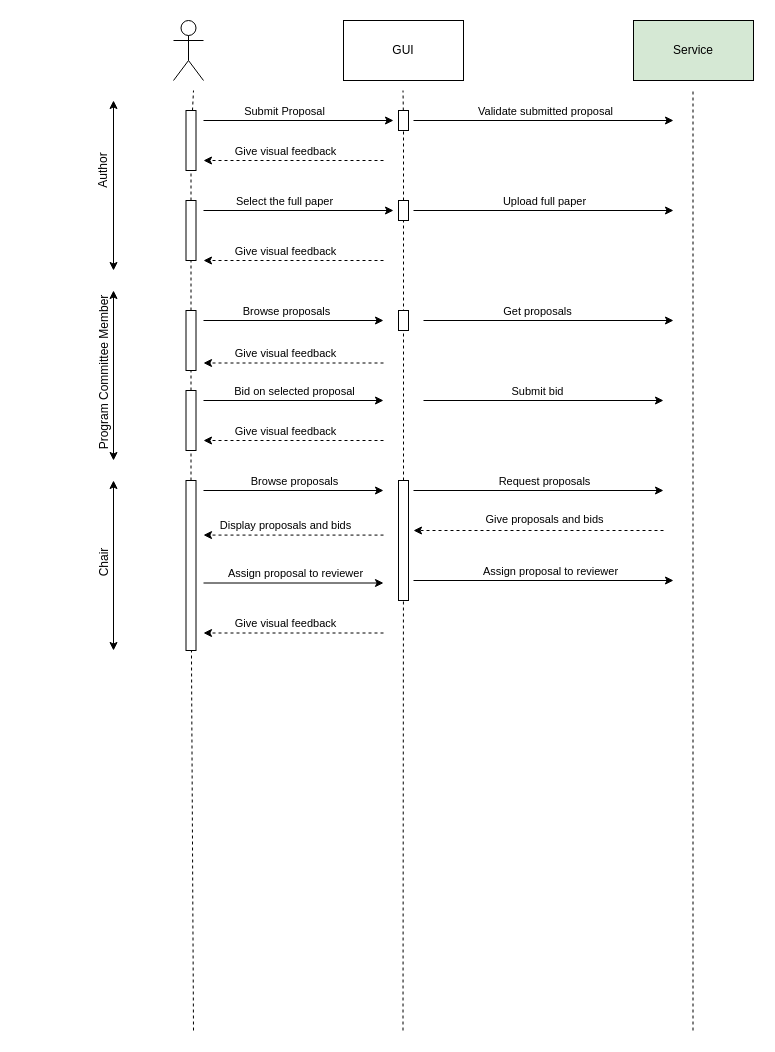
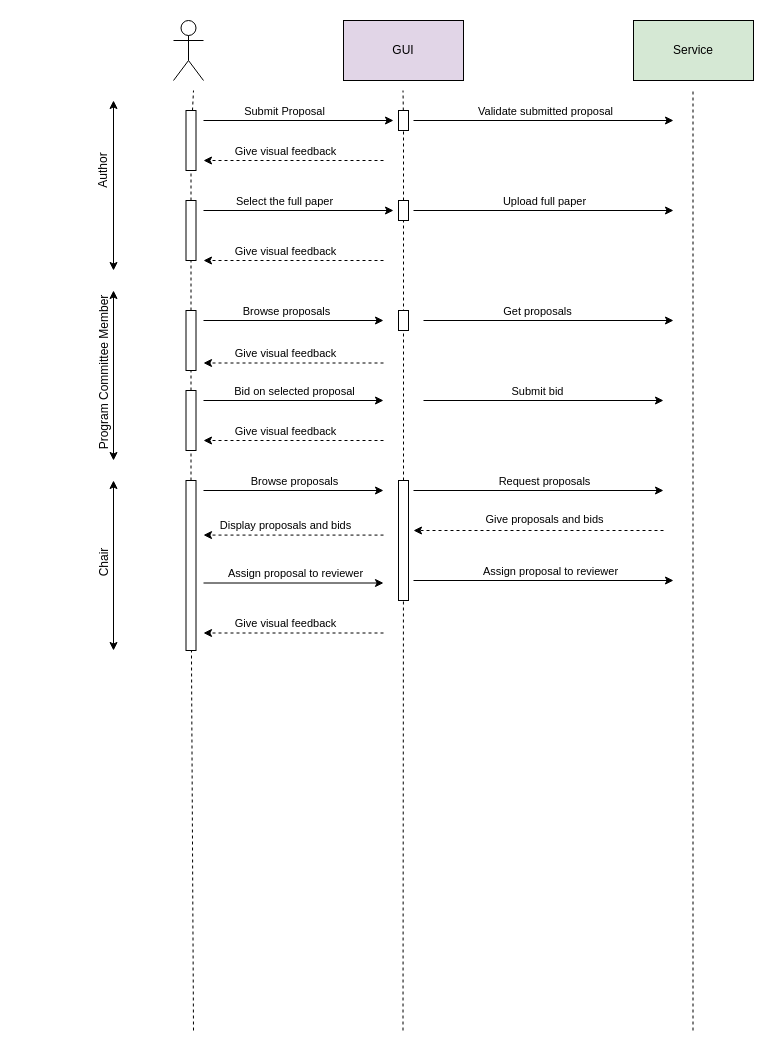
  <mxCell id="0" />
  <mxCell id="1" parent="0" />
  <mxCell id="2" value="" style="shape=umlActor;verticalLabelPosition=bottom;verticalAlign=top;html=1;outlineConnect=0;" vertex="1" parent="1"><mxGeometry x="173" y="20" width="30" height="60" as="geometry" /></mxCell>
- <mxCell id="3" value="GUI" style="rounded=0;whiteSpace=wrap;html=1;" vertex="1" parent="1"><mxGeometry x="343" y="20" width="120" height="60" as="geometry" /></mxCell>
+ <mxCell id="3" value="GUI" style="rounded=0;whiteSpace=wrap;html=1;fillColor=#e1d5e7;" vertex="1" parent="1"><mxGeometry x="343" y="20" width="120" height="60" as="geometry" /></mxCell>
  <mxCell id="4" value="Service" style="rounded=0;whiteSpace=wrap;html=1;fillColor=#d5e8d4;" vertex="1" parent="1"><mxGeometry x="633" y="20" width="120" height="60" as="geometry" /></mxCell>
  <mxCell id="5" value="" style="endArrow=none;dashed=1;html=1;startArrow=none;" edge="1" parent="1" source="48"><mxGeometry width="50" height="50" relative="1" as="geometry"><mxPoint x="193" y="1030" as="sourcePoint" /><mxPoint x="193" y="90" as="targetPoint" /></mxGeometry></mxCell>
  <mxCell id="6" value="" style="endArrow=none;dashed=1;html=1;startArrow=none;" edge="1" parent="1" source="50"><mxGeometry width="50" height="50" relative="1" as="geometry"><mxPoint x="402.5" y="1030" as="sourcePoint" /><mxPoint x="402.5" y="90" as="targetPoint" /></mxGeometry></mxCell>
  <mxCell id="7" value="" style="endArrow=none;dashed=1;html=1;" edge="1" parent="1"><mxGeometry width="50" height="50" relative="1" as="geometry"><mxPoint x="692.5" y="1030" as="sourcePoint" /><mxPoint x="692.5" y="90" as="targetPoint" /></mxGeometry></mxCell>
  <mxCell id="8" value="" style="endArrow=classic;html=1;" edge="1" parent="1"><mxGeometry width="50" height="50" relative="1" as="geometry"><mxPoint x="203" y="120" as="sourcePoint" /><mxPoint x="393" y="120" as="targetPoint" /></mxGeometry></mxCell>
  <mxCell id="9" value="Submit Proposal" style="edgeLabel;html=1;align=center;verticalAlign=middle;resizable=0;points=[];" vertex="1" connectable="0" parent="8"><mxGeometry x="-0.377" y="2" relative="1" as="geometry"><mxPoint x="21" y="-8" as="offset" /></mxGeometry></mxCell>
  <mxCell id="10" value="" style="endArrow=classic;html=1;" edge="1" parent="1"><mxGeometry width="50" height="50" relative="1" as="geometry"><mxPoint x="413" y="120" as="sourcePoint" /><mxPoint x="673" y="120" as="targetPoint" /></mxGeometry></mxCell>
  <mxCell id="11" value="Validate submitted proposal" style="edgeLabel;html=1;align=center;verticalAlign=middle;resizable=0;points=[];" vertex="1" connectable="0" parent="10"><mxGeometry x="0.135" relative="1" as="geometry"><mxPoint x="-17" y="-10" as="offset" /></mxGeometry></mxCell>
  <mxCell id="12" value="" style="endArrow=classic;html=1;dashed=1;" edge="1" parent="1"><mxGeometry width="50" height="50" relative="1" as="geometry"><mxPoint x="383" y="160" as="sourcePoint" /><mxPoint x="203" y="160" as="targetPoint" /></mxGeometry></mxCell>
  <mxCell id="13" value="Give visual feedback" style="edgeLabel;html=1;align=center;verticalAlign=middle;resizable=0;points=[];" vertex="1" connectable="0" parent="12"><mxGeometry x="-0.139" y="3" relative="1" as="geometry"><mxPoint x="-22" y="-13" as="offset" /></mxGeometry></mxCell>
  <mxCell id="14" value="" style="endArrow=classic;html=1;" edge="1" parent="1"><mxGeometry width="50" height="50" relative="1" as="geometry"><mxPoint x="203" y="210" as="sourcePoint" /><mxPoint x="393" y="210" as="targetPoint" /></mxGeometry></mxCell>
  <mxCell id="15" value="Select the full paper" style="edgeLabel;html=1;align=center;verticalAlign=middle;resizable=0;points=[];" vertex="1" connectable="0" parent="14"><mxGeometry x="-0.377" y="2" relative="1" as="geometry"><mxPoint x="21" y="-8" as="offset" /></mxGeometry></mxCell>
  <mxCell id="16" value="" style="endArrow=classic;html=1;" edge="1" parent="1"><mxGeometry width="50" height="50" relative="1" as="geometry"><mxPoint x="413" y="210" as="sourcePoint" /><mxPoint x="673" y="210" as="targetPoint" /></mxGeometry></mxCell>
  <mxCell id="17" value="Upload full paper" style="edgeLabel;html=1;align=center;verticalAlign=middle;resizable=0;points=[];" vertex="1" connectable="0" parent="16"><mxGeometry x="-0.135" y="1" relative="1" as="geometry"><mxPoint x="18" y="-9" as="offset" /></mxGeometry></mxCell>
  <mxCell id="18" value="" style="endArrow=classic;html=1;dashed=1;" edge="1" parent="1"><mxGeometry width="50" height="50" relative="1" as="geometry"><mxPoint x="383" y="260" as="sourcePoint" /><mxPoint x="203" y="260" as="targetPoint" /></mxGeometry></mxCell>
  <mxCell id="19" value="Give visual feedback" style="edgeLabel;html=1;align=center;verticalAlign=middle;resizable=0;points=[];" vertex="1" connectable="0" parent="18"><mxGeometry x="-0.139" y="3" relative="1" as="geometry"><mxPoint x="-22" y="-13" as="offset" /></mxGeometry></mxCell>
  <mxCell id="20" value="Author" style="text;html=1;strokeColor=none;fillColor=none;align=center;verticalAlign=middle;whiteSpace=wrap;rounded=0;rotation=-90;" vertex="1" parent="1"><mxGeometry x="63" y="160" width="80" height="20" as="geometry" /></mxCell>
  <mxCell id="21" value="" style="endArrow=classic;startArrow=classic;html=1;strokeColor=#000000;" edge="1" parent="1"><mxGeometry width="50" height="50" relative="1" as="geometry"><mxPoint x="113" y="270" as="sourcePoint" /><mxPoint x="113" y="100" as="targetPoint" /></mxGeometry></mxCell>
  <mxCell id="22" value="Program Committee Member" style="text;html=1;strokeColor=none;fillColor=none;align=center;verticalAlign=middle;whiteSpace=wrap;rounded=0;rotation=-90;" vertex="1" parent="1"><mxGeometry x="20.5" y="362.5" width="165" height="20" as="geometry" /></mxCell>
  <mxCell id="23" value="" style="endArrow=classic;startArrow=classic;html=1;strokeColor=#000000;" edge="1" parent="1"><mxGeometry width="50" height="50" relative="1" as="geometry"><mxPoint x="113" y="460" as="sourcePoint" /><mxPoint x="113" y="290" as="targetPoint" /></mxGeometry></mxCell>
  <mxCell id="24" value="" style="endArrow=classic;html=1;strokeColor=#000000;" edge="1" parent="1"><mxGeometry width="50" height="50" relative="1" as="geometry"><mxPoint x="203" y="320" as="sourcePoint" /><mxPoint x="383" y="320" as="targetPoint" /></mxGeometry></mxCell>
  <mxCell id="25" value="Browse proposals" style="edgeLabel;html=1;align=center;verticalAlign=middle;resizable=0;points=[];" vertex="1" connectable="0" parent="24"><mxGeometry x="-0.093" y="2" relative="1" as="geometry"><mxPoint y="-8" as="offset" /></mxGeometry></mxCell>
  <mxCell id="26" value="" style="endArrow=classic;html=1;strokeColor=#000000;" edge="1" parent="1"><mxGeometry width="50" height="50" relative="1" as="geometry"><mxPoint x="423" y="320" as="sourcePoint" /><mxPoint x="673" y="320" as="targetPoint" /></mxGeometry></mxCell>
  <mxCell id="27" value="Get proposals" style="edgeLabel;html=1;align=center;verticalAlign=middle;resizable=0;points=[];" vertex="1" connectable="0" parent="26"><mxGeometry x="-0.093" y="2" relative="1" as="geometry"><mxPoint y="-8" as="offset" /></mxGeometry></mxCell>
  <mxCell id="28" value="" style="endArrow=classic;html=1;dashed=1;" edge="1" parent="1"><mxGeometry width="50" height="50" relative="1" as="geometry"><mxPoint x="383" y="362.5" as="sourcePoint" /><mxPoint x="203" y="362.5" as="targetPoint" /></mxGeometry></mxCell>
  <mxCell id="29" value="Give visual feedback" style="edgeLabel;html=1;align=center;verticalAlign=middle;resizable=0;points=[];" vertex="1" connectable="0" parent="28"><mxGeometry x="-0.139" y="3" relative="1" as="geometry"><mxPoint x="-22" y="-13" as="offset" /></mxGeometry></mxCell>
  <mxCell id="30" value="" style="endArrow=classic;html=1;strokeColor=#000000;" edge="1" parent="1"><mxGeometry width="50" height="50" relative="1" as="geometry"><mxPoint x="203" y="400" as="sourcePoint" /><mxPoint x="383" y="400" as="targetPoint" /></mxGeometry></mxCell>
  <mxCell id="31" value="Bid on selected proposal" style="edgeLabel;html=1;align=center;verticalAlign=middle;resizable=0;points=[];" vertex="1" connectable="0" parent="30"><mxGeometry x="-0.232" relative="1" as="geometry"><mxPoint x="21" y="-10" as="offset" /></mxGeometry></mxCell>
  <mxCell id="32" value="" style="endArrow=classic;html=1;strokeColor=#000000;" edge="1" parent="1"><mxGeometry width="50" height="50" relative="1" as="geometry"><mxPoint x="423" y="400" as="sourcePoint" /><mxPoint x="663" y="400" as="targetPoint" /></mxGeometry></mxCell>
  <mxCell id="33" value="Submit bid" style="edgeLabel;html=1;align=center;verticalAlign=middle;resizable=0;points=[];" vertex="1" connectable="0" parent="32"><mxGeometry x="-0.232" relative="1" as="geometry"><mxPoint x="21" y="-10" as="offset" /></mxGeometry></mxCell>
  <mxCell id="34" value="" style="endArrow=classic;html=1;dashed=1;" edge="1" parent="1"><mxGeometry width="50" height="50" relative="1" as="geometry"><mxPoint x="383" y="440" as="sourcePoint" /><mxPoint x="203" y="440" as="targetPoint" /></mxGeometry></mxCell>
  <mxCell id="35" value="Give visual feedback" style="edgeLabel;html=1;align=center;verticalAlign=middle;resizable=0;points=[];" vertex="1" connectable="0" parent="34"><mxGeometry x="-0.139" y="3" relative="1" as="geometry"><mxPoint x="-22" y="-13" as="offset" /></mxGeometry></mxCell>
  <mxCell id="36" value="Chair" style="text;html=1;strokeColor=none;fillColor=none;align=center;verticalAlign=middle;whiteSpace=wrap;rounded=0;rotation=-90;" vertex="1" parent="1"><mxGeometry x="20.5" y="552.5" width="165" height="20" as="geometry" /></mxCell>
  <mxCell id="37" value="" style="endArrow=classic;startArrow=classic;html=1;strokeColor=#000000;" edge="1" parent="1"><mxGeometry width="50" height="50" relative="1" as="geometry"><mxPoint x="113" y="650" as="sourcePoint" /><mxPoint x="113" y="480" as="targetPoint" /></mxGeometry></mxCell>
  <mxCell id="38" value="" style="endArrow=classic;html=1;strokeColor=#000000;" edge="1" parent="1"><mxGeometry width="50" height="50" relative="1" as="geometry"><mxPoint x="203" y="490" as="sourcePoint" /><mxPoint x="383" y="490" as="targetPoint" /></mxGeometry></mxCell>
  <mxCell id="39" value="Browse proposals" style="edgeLabel;html=1;align=center;verticalAlign=middle;resizable=0;points=[];" vertex="1" connectable="0" parent="38"><mxGeometry x="0.12" y="-1" relative="1" as="geometry"><mxPoint x="-11" y="-11" as="offset" /></mxGeometry></mxCell>
  <mxCell id="40" value="" style="endArrow=classic;html=1;strokeColor=#000000;dashed=1;" edge="1" parent="1"><mxGeometry width="50" height="50" relative="1" as="geometry"><mxPoint x="663" y="530" as="sourcePoint" /><mxPoint x="413" y="530" as="targetPoint" /></mxGeometry></mxCell>
  <mxCell id="41" value="Give proposals and bids" style="edgeLabel;html=1;align=center;verticalAlign=middle;resizable=0;points=[];" vertex="1" connectable="0" parent="40"><mxGeometry x="0.12" y="-1" relative="1" as="geometry"><mxPoint x="20" y="-11" as="offset" /></mxGeometry></mxCell>
  <mxCell id="42" value="" style="endArrow=classic;html=1;strokeColor=#000000;" edge="1" parent="1"><mxGeometry width="50" height="50" relative="1" as="geometry"><mxPoint x="203" y="582.5" as="sourcePoint" /><mxPoint x="383" y="582.5" as="targetPoint" /></mxGeometry></mxCell>
  <mxCell id="43" value="Assign proposal to reviewer" style="edgeLabel;html=1;align=center;verticalAlign=middle;resizable=0;points=[];" vertex="1" connectable="0" parent="42"><mxGeometry x="0.139" relative="1" as="geometry"><mxPoint x="-12" y="-10" as="offset" /></mxGeometry></mxCell>
  <mxCell id="44" value="" style="endArrow=classic;html=1;strokeColor=#000000;" edge="1" parent="1"><mxGeometry width="50" height="50" relative="1" as="geometry"><mxPoint x="413" y="580" as="sourcePoint" /><mxPoint x="673" y="580" as="targetPoint" /></mxGeometry></mxCell>
  <mxCell id="45" value="Assign proposal to reviewer" style="edgeLabel;html=1;align=center;verticalAlign=middle;resizable=0;points=[];" vertex="1" connectable="0" parent="44"><mxGeometry x="0.139" relative="1" as="geometry"><mxPoint x="-12" y="-10" as="offset" /></mxGeometry></mxCell>
  <mxCell id="46" value="" style="endArrow=classic;html=1;dashed=1;" edge="1" parent="1"><mxGeometry width="50" height="50" relative="1" as="geometry"><mxPoint x="383" y="632.5" as="sourcePoint" /><mxPoint x="203" y="632.5" as="targetPoint" /></mxGeometry></mxCell>
  <mxCell id="47" value="Give visual feedback" style="edgeLabel;html=1;align=center;verticalAlign=middle;resizable=0;points=[];" vertex="1" connectable="0" parent="46"><mxGeometry x="-0.139" y="3" relative="1" as="geometry"><mxPoint x="-22" y="-13" as="offset" /></mxGeometry></mxCell>
  <mxCell id="48" value="" style="rounded=0;whiteSpace=wrap;html=1;" vertex="1" parent="1"><mxGeometry x="185.5" y="110" width="10" height="60" as="geometry" /></mxCell>
  <mxCell id="49" value="" style="endArrow=none;dashed=1;html=1;startArrow=none;" edge="1" parent="1" source="52" target="48"><mxGeometry width="50" height="50" relative="1" as="geometry"><mxPoint x="193" y="1030" as="sourcePoint" /><mxPoint x="193" y="90" as="targetPoint" /></mxGeometry></mxCell>
  <mxCell id="50" value="" style="rounded=0;whiteSpace=wrap;html=1;" vertex="1" parent="1"><mxGeometry x="398" y="110" width="10" height="20" as="geometry" /></mxCell>
  <mxCell id="51" value="" style="endArrow=none;dashed=1;html=1;startArrow=none;" edge="1" parent="1" source="60" target="50"><mxGeometry width="50" height="50" relative="1" as="geometry"><mxPoint x="402.5" y="1030" as="sourcePoint" /><mxPoint x="402.5" y="90" as="targetPoint" /></mxGeometry></mxCell>
  <mxCell id="52" value="" style="rounded=0;whiteSpace=wrap;html=1;" vertex="1" parent="1"><mxGeometry x="185.5" y="200" width="10" height="60" as="geometry" /></mxCell>
  <mxCell id="53" value="" style="endArrow=none;dashed=1;html=1;startArrow=none;" edge="1" parent="1" source="54" target="52"><mxGeometry width="50" height="50" relative="1" as="geometry"><mxPoint x="193" y="1030" as="sourcePoint" /><mxPoint x="190.584" y="170" as="targetPoint" /></mxGeometry></mxCell>
  <mxCell id="54" value="" style="rounded=0;whiteSpace=wrap;html=1;" vertex="1" parent="1"><mxGeometry x="185.5" y="310" width="10" height="60" as="geometry" /></mxCell>
  <mxCell id="55" value="" style="endArrow=none;dashed=1;html=1;startArrow=none;" edge="1" parent="1" source="56" target="54"><mxGeometry width="50" height="50" relative="1" as="geometry"><mxPoint x="193" y="1030" as="sourcePoint" /><mxPoint x="190.594" y="260" as="targetPoint" /></mxGeometry></mxCell>
  <mxCell id="56" value="" style="rounded=0;whiteSpace=wrap;html=1;" vertex="1" parent="1"><mxGeometry x="185.5" y="390" width="10" height="60" as="geometry" /></mxCell>
  <mxCell id="57" value="" style="endArrow=none;dashed=1;html=1;startArrow=none;" edge="1" parent="1" source="58" target="56"><mxGeometry width="50" height="50" relative="1" as="geometry"><mxPoint x="193" y="1030" as="sourcePoint" /><mxPoint x="190.609" y="370" as="targetPoint" /></mxGeometry></mxCell>
  <mxCell id="58" value="" style="rounded=0;whiteSpace=wrap;html=1;" vertex="1" parent="1"><mxGeometry x="185.5" y="480" width="10" height="170" as="geometry" /></mxCell>
  <mxCell id="59" value="" style="endArrow=none;dashed=1;html=1;" edge="1" parent="1" target="58"><mxGeometry width="50" height="50" relative="1" as="geometry"><mxPoint x="193" y="1030" as="sourcePoint" /><mxPoint x="190.623" y="450" as="targetPoint" /></mxGeometry></mxCell>
  <mxCell id="60" value="" style="rounded=0;whiteSpace=wrap;html=1;" vertex="1" parent="1"><mxGeometry x="398" y="200" width="10" height="20" as="geometry" /></mxCell>
  <mxCell id="61" value="" style="endArrow=none;dashed=1;html=1;startArrow=none;" edge="1" parent="1" source="63" target="60"><mxGeometry width="50" height="50" relative="1" as="geometry"><mxPoint x="402.5" y="1030" as="sourcePoint" /><mxPoint x="402.995" y="130" as="targetPoint" /></mxGeometry></mxCell>
  <mxCell id="62" value="" style="rounded=0;whiteSpace=wrap;html=1;" vertex="1" parent="1"><mxGeometry x="398" y="310" width="10" height="20" as="geometry" /></mxCell>
  <mxCell id="63" value="" style="rounded=0;whiteSpace=wrap;html=1;" vertex="1" parent="1"><mxGeometry x="398" y="480" width="10" height="120" as="geometry" /></mxCell>
  <mxCell id="64" value="" style="endArrow=none;dashed=1;html=1;" edge="1" parent="1" target="63"><mxGeometry width="50" height="50" relative="1" as="geometry"><mxPoint x="402.5" y="1030" as="sourcePoint" /><mxPoint x="402.994" y="220" as="targetPoint" /></mxGeometry></mxCell>
  <mxCell id="65" value="" style="endArrow=classic;html=1;strokeColor=#000000;" edge="1" parent="1"><mxGeometry width="50" height="50" relative="1" as="geometry"><mxPoint x="413" y="490" as="sourcePoint" /><mxPoint x="663" y="490" as="targetPoint" /></mxGeometry></mxCell>
  <mxCell id="66" value="Request proposals" style="edgeLabel;html=1;align=center;verticalAlign=middle;resizable=0;points=[];" vertex="1" connectable="0" parent="65"><mxGeometry x="0.12" y="-1" relative="1" as="geometry"><mxPoint x="-10" y="-11" as="offset" /></mxGeometry></mxCell>
  <mxCell id="67" value="" style="endArrow=classic;html=1;dashed=1;" edge="1" parent="1"><mxGeometry width="50" height="50" relative="1" as="geometry"><mxPoint x="383" y="534.58" as="sourcePoint" /><mxPoint x="203" y="534.58" as="targetPoint" /></mxGeometry></mxCell>
  <mxCell id="68" value="Display proposals and bids" style="edgeLabel;html=1;align=center;verticalAlign=middle;resizable=0;points=[];" vertex="1" connectable="0" parent="67"><mxGeometry x="-0.139" y="3" relative="1" as="geometry"><mxPoint x="-22" y="-13" as="offset" /></mxGeometry></mxCell>
